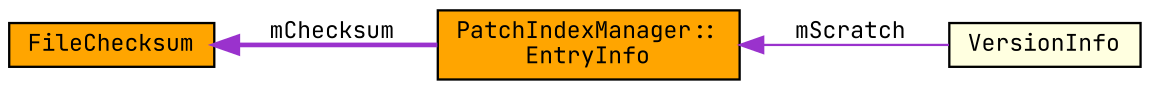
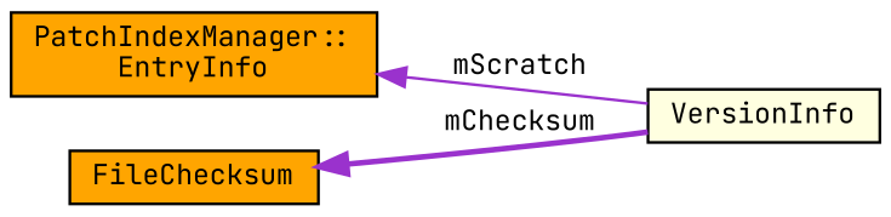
  digraph {
    fontname="JetBrains Mono"
    rankdir=LR
    node [color=black fillcolor=orange fontname="JetBrains Mono" fontsize=10 shape=record style=filled]
    edge [color=darkorchid3 dir=back fontname="JetBrains Mono" fontsize=10 labelfontname=Helvetica labelfontsize=10]
    n1 [fontcolor=black height=0.2 label="PatchIndexManager::\lEntryInfo" width=0.4]
    n2 [fillcolor=lightyellow height=0.2 label=VersionInfo width=0.4]
    n3 [height=0.2 label=FileChecksum width=0.4]
    n1 -> n2 [label=" mScratch" style=solid]
-   n3 -> n1 [label=" mChecksum" style=bold]
+   n3 -> n2 [label=" mChecksum" style=bold]
  }
